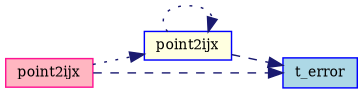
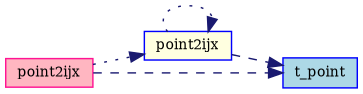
  digraph {
    rankdir=LR
    fontname="DejaVu Serif"
    node [color=blue fontname="DejaVu Serif" fontsize=10 shape=record style=filled]
    edge [color=midnightblue fontname="DejaVu Serif" fontsize=10 labelfontname=FreeSans labelfontsize=10 style=dotted]
    n1 [color=deeppink fillcolor=lightpink fontcolor=black height=0.2 label=point2ijx width=0.4]
    n2 [height=0.2 label=point2ijx width=0.4 fillcolor=lightyellow]
-   n3 [height=0.2 label=t_error width=0.4 fillcolor=lightblue]
+   n3 [height=0.2 label=t_point width=0.4 fillcolor=lightblue]
    n1 -> n2
    n1 -> n3 [style=dashed]
    n2 -> n2
    n2 -> n3 [style=dashed]
  }
